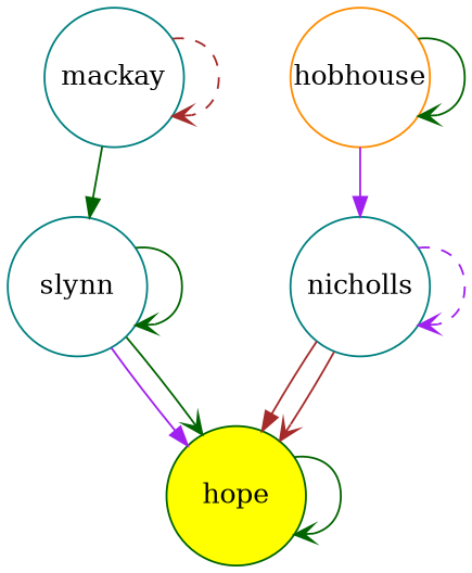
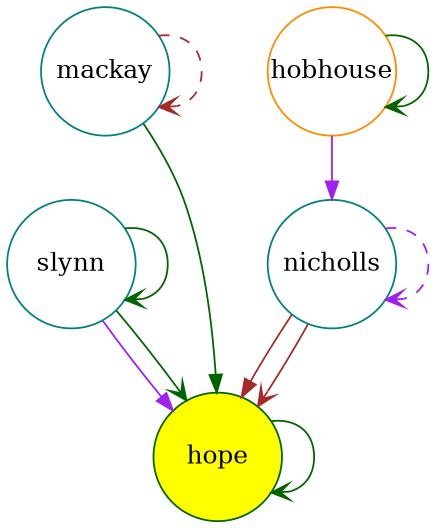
  digraph {
    node [color=teal fillcolor=white fixedsize=true shape=circle style=filled]
    edge [arrowhead=vee color=darkgreen penwidth=1 style=bold]
    slynn [height=1 width=1]
    hope [color=darkgreen fillcolor=yellow height=1 width=1]
    mackay [height=1 width=1]
    nicholls [height=1 width=1]
    hobhouse [color=darkorange height=1 width=1]
    slynn -> slynn [style=solid]
    slynn -> hope [arrowhead=normal color=purple]
    slynn -> hope
    hope -> hope [style=solid]
-   mackay -> slynn [arrowhead=normal]
+   mackay -> hope [arrowhead=normal]
    mackay -> mackay [color=brown style=dashed]
    nicholls -> hope [arrowhead=normal color=brown style=solid]
    nicholls -> hope [color=brown]
    nicholls -> nicholls [color=purple style=dashed]
    hobhouse -> nicholls [arrowhead=normal color=purple style=solid]
    hobhouse -> hobhouse
  }
